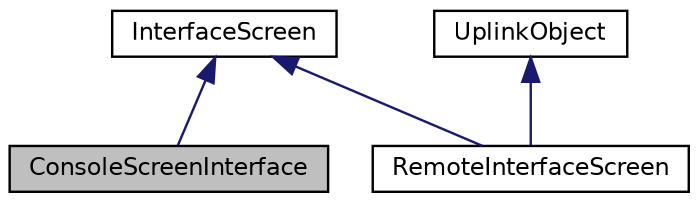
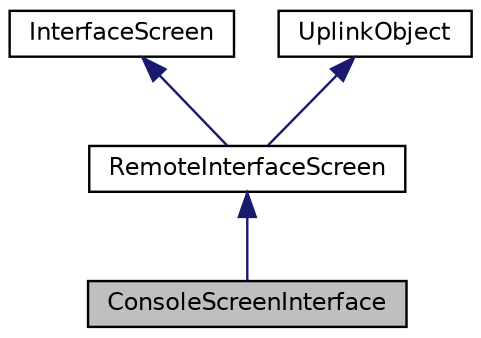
  digraph {
    node [color=black fillcolor=white fontname=Helvetica fontsize=10 shape=record style=filled]
    edge [color=midnightblue dir=back fontname=Helvetica fontsize=10 labelfontname=Helvetica labelfontsize=10 style=solid]
    n1 [fillcolor=grey75 fontcolor=black height=0.2 label=ConsoleScreenInterface width=0.4]
    n2 [height=0.2 label=RemoteInterfaceScreen width=0.4]
    n3 [height=0.2 label=InterfaceScreen width=0.4]
    n4 [height=0.2 label=UplinkObject width=0.4]
-   n3 -> n1
+   n2 -> n1
    n3 -> n2
    n4 -> n2
  }
